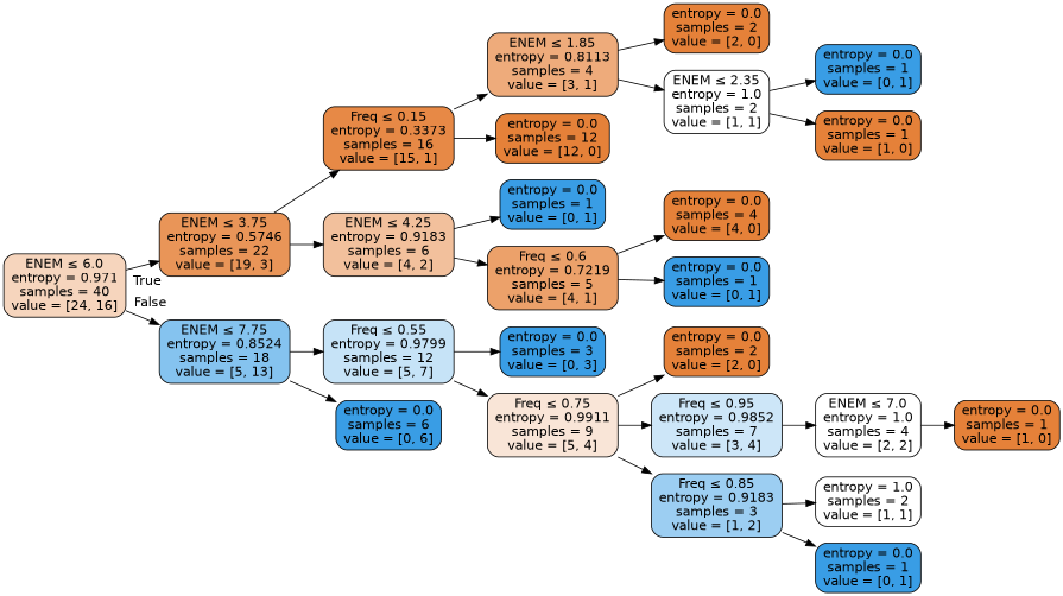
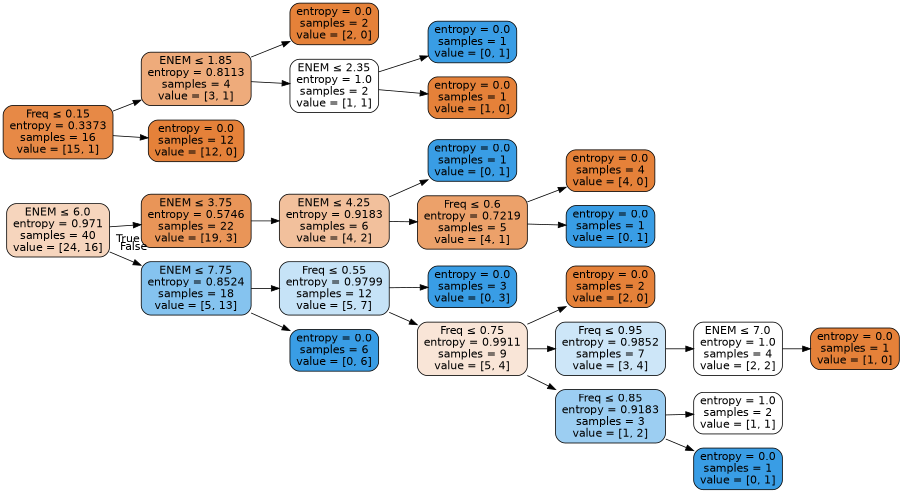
  digraph {
    rankdir=LR
    node [color=black fillcolor="#399de5ff" fontname=helvetica shape=box style="filled, rounded"]
    edge [fontname=helvetica]
    n1 [fillcolor="#e5813955" label=<ENEM &le; 6.0<br/>entropy = 0.971<br/>samples = 40<br/>value = [24, 16]>]
    n2 [fillcolor="#e58139d7" label=<ENEM &le; 3.75<br/>entropy = 0.5746<br/>samples = 22<br/>value = [19, 3]>]
    n3 [fillcolor="#399de59d" label=<ENEM &le; 7.75<br/>entropy = 0.8524<br/>samples = 18<br/>value = [5, 13]>]
    n4 [fillcolor="#e58139ee" label=<Freq &le; 0.15<br/>entropy = 0.3373<br/>samples = 16<br/>value = [15, 1]>]
    n5 [fillcolor="#e581397f" label=<ENEM &le; 4.25<br/>entropy = 0.9183<br/>samples = 6<br/>value = [4, 2]>]
    n6 [fillcolor="#399de549" label=<Freq &le; 0.55<br/>entropy = 0.9799<br/>samples = 12<br/>value = [5, 7]>]
    n7 [label=<entropy = 0.0<br/>samples = 6<br/>value = [0, 6]>]
    n8 [fillcolor="#e58139aa" label=<ENEM &le; 1.85<br/>entropy = 0.8113<br/>samples = 4<br/>value = [3, 1]>]
    n9 [fillcolor="#e58139ff" label=<entropy = 0.0<br/>samples = 12<br/>value = [12, 0]>]
    n10 [label=<entropy = 0.0<br/>samples = 1<br/>value = [0, 1]>]
    n11 [fillcolor="#e58139bf" label=<Freq &le; 0.6<br/>entropy = 0.7219<br/>samples = 5<br/>value = [4, 1]>]
    n12 [fillcolor="#e58139ff" label=<entropy = 0.0<br/>samples = 2<br/>value = [2, 0]>]
    n13 [fillcolor="#e5813900" label=<ENEM &le; 2.35<br/>entropy = 1.0<br/>samples = 2<br/>value = [1, 1]>]
    n14 [label=<entropy = 0.0<br/>samples = 1<br/>value = [0, 1]>]
    n15 [fillcolor="#e58139ff" label=<entropy = 0.0<br/>samples = 1<br/>value = [1, 0]>]
    n16 [fillcolor="#e58139ff" label=<entropy = 0.0<br/>samples = 4<br/>value = [4, 0]>]
    n17 [label=<entropy = 0.0<br/>samples = 1<br/>value = [0, 1]>]
    n18 [label=<entropy = 0.0<br/>samples = 3<br/>value = [0, 3]>]
    n19 [fillcolor="#e5813933" label=<Freq &le; 0.75<br/>entropy = 0.9911<br/>samples = 9<br/>value = [5, 4]>]
    n20 [fillcolor="#e58139ff" label=<entropy = 0.0<br/>samples = 2<br/>value = [2, 0]>]
    n21 [fillcolor="#399de540" label=<Freq &le; 0.95<br/>entropy = 0.9852<br/>samples = 7<br/>value = [3, 4]>]
    n22 [fillcolor="#399de57f" label=<Freq &le; 0.85<br/>entropy = 0.9183<br/>samples = 3<br/>value = [1, 2]>]
    n23 [fillcolor="#e5813900" label=<ENEM &le; 7.0<br/>entropy = 1.0<br/>samples = 4<br/>value = [2, 2]>]
    n24 [fillcolor="#e5813900" label=<entropy = 1.0<br/>samples = 2<br/>value = [1, 1]>]
    n25 [label=<entropy = 0.0<br/>samples = 1<br/>value = [0, 1]>]
    n26 [fillcolor="#e58139ff" label=<entropy = 0.0<br/>samples = 1<br/>value = [1, 0]>]
    n1 -> n2 [headlabel=True labelangle=45 labeldistance=2.5]
    n1 -> n3 [headlabel=False labelangle=-45 labeldistance=2.5]
-   n2 -> n4
    n2 -> n5
    n3 -> n6
    n3 -> n7
    n4 -> n8
    n4 -> n9
    n5 -> n10
    n5 -> n11
    n6 -> n18
    n6 -> n19
    n8 -> n12
    n8 -> n13
    n11 -> n16
    n11 -> n17
    n13 -> n14
    n13 -> n15
    n19 -> n20
    n19 -> n21
    n19 -> n22
    n21 -> n23
    n22 -> n24
    n22 -> n25
    n23 -> n26
  }
